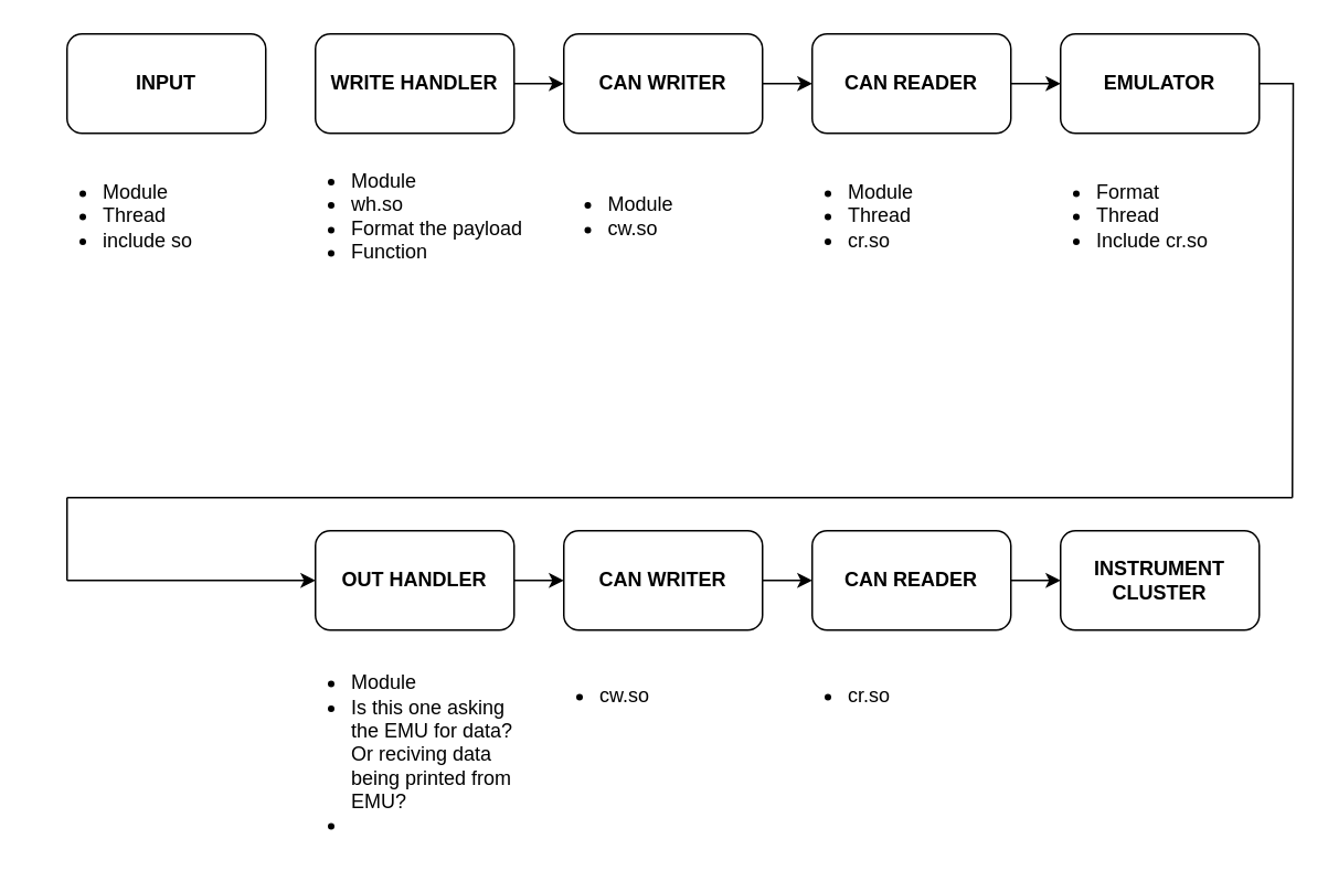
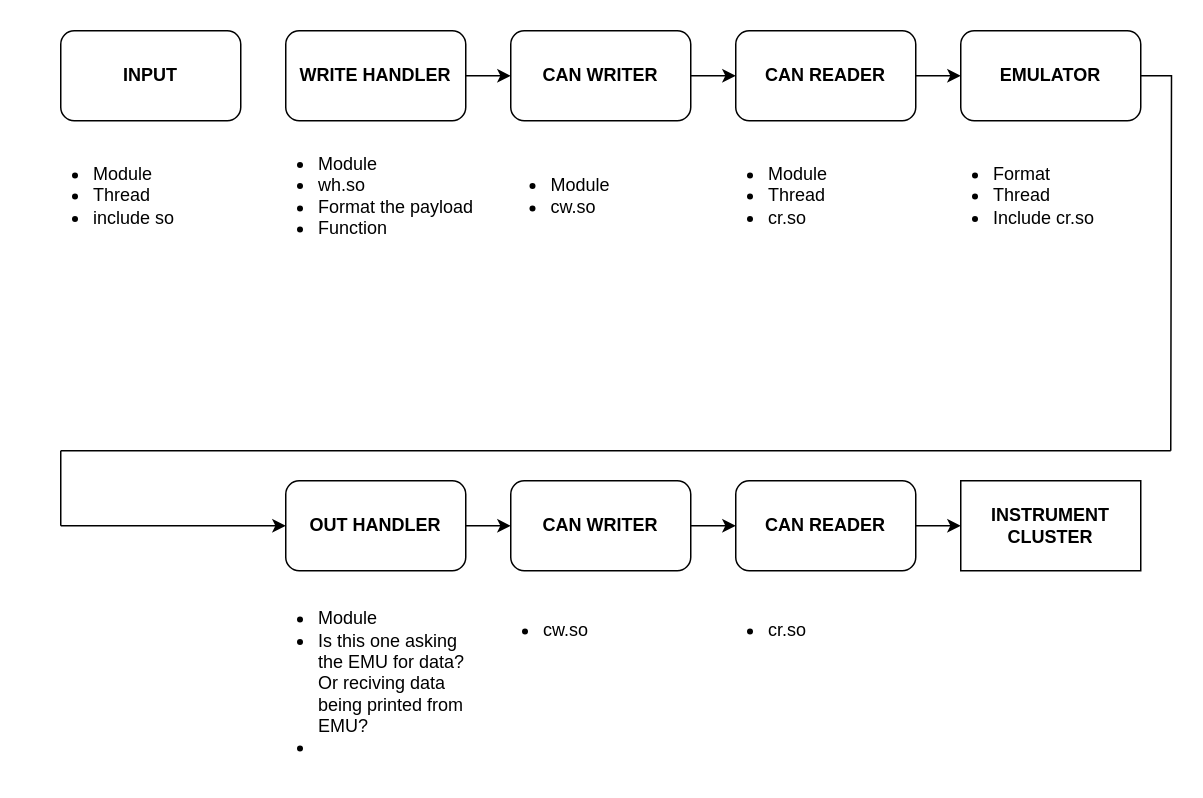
  <mxCell id="0" />
  <mxCell id="1" parent="0" />
  <mxCell id="2" style="edgeStyle=orthogonalEdgeStyle;rounded=0;orthogonalLoop=1;jettySize=auto;html=1;exitX=1;exitY=0.5;exitDx=0;exitDy=0;entryX=0;entryY=0.5;entryDx=0;entryDy=0;" parent="1" source="3" target="8" edge="1"><mxGeometry relative="1" as="geometry" /></mxCell>
  <mxCell id="3" value="&lt;b&gt;WRITE HANDLER&lt;br&gt;&lt;/b&gt;" style="rounded=1;whiteSpace=wrap;html=1;" parent="1" vertex="1"><mxGeometry x="190" y="20" width="120" height="60" as="geometry" /></mxCell>
  <mxCell id="4" value="&lt;ul&gt;&lt;li&gt;Module&lt;/li&gt;&lt;li&gt;Thread&lt;/li&gt;&lt;li&gt;include so&lt;/li&gt;&lt;/ul&gt;" style="text;html=1;strokeColor=none;fillColor=none;align=left;verticalAlign=middle;whiteSpace=wrap;rounded=0;" parent="1" vertex="1"><mxGeometry x="20" y="90" width="120" height="80" as="geometry" /></mxCell>
  <mxCell id="5" value="&lt;b&gt;INPUT&lt;br&gt;&lt;/b&gt;" style="rounded=1;whiteSpace=wrap;html=1;" parent="1" vertex="1"><mxGeometry x="40" y="20" width="120" height="60" as="geometry" /></mxCell>
  <mxCell id="6" value="&lt;ul&gt;&lt;li&gt;Module&lt;/li&gt;&lt;li&gt;wh.so&lt;/li&gt;&lt;li&gt;Format the payload&lt;/li&gt;&lt;li&gt;Function&amp;nbsp;&lt;/li&gt;&lt;/ul&gt;" style="text;html=1;strokeColor=none;fillColor=none;align=left;verticalAlign=middle;whiteSpace=wrap;rounded=0;" parent="1" vertex="1"><mxGeometry x="170" y="90" width="150" height="80" as="geometry" /></mxCell>
  <mxCell id="7" style="edgeStyle=orthogonalEdgeStyle;rounded=0;orthogonalLoop=1;jettySize=auto;html=1;exitX=1;exitY=0.5;exitDx=0;exitDy=0;entryX=0;entryY=0.5;entryDx=0;entryDy=0;" parent="1" source="8" target="12" edge="1"><mxGeometry relative="1" as="geometry" /></mxCell>
  <mxCell id="8" value="&lt;b&gt;CAN WRITER&lt;br&gt;&lt;/b&gt;" style="rounded=1;whiteSpace=wrap;html=1;" parent="1" vertex="1"><mxGeometry x="340" y="20" width="120" height="60" as="geometry" /></mxCell>
  <mxCell id="9" style="edgeStyle=orthogonalEdgeStyle;rounded=0;orthogonalLoop=1;jettySize=auto;html=1;exitX=1;exitY=0.5;exitDx=0;exitDy=0;endArrow=none;endFill=0;" parent="1" source="10" edge="1"><mxGeometry relative="1" as="geometry"><mxPoint x="780" y="300" as="targetPoint" /></mxGeometry></mxCell>
  <mxCell id="10" value="&lt;b&gt;EMULATOR&lt;br&gt;&lt;/b&gt;" style="rounded=1;whiteSpace=wrap;html=1;" parent="1" vertex="1"><mxGeometry x="640" y="20" width="120" height="60" as="geometry" /></mxCell>
  <mxCell id="11" style="edgeStyle=orthogonalEdgeStyle;rounded=0;orthogonalLoop=1;jettySize=auto;html=1;exitX=1;exitY=0.5;exitDx=0;exitDy=0;entryX=0;entryY=0.5;entryDx=0;entryDy=0;" parent="1" source="12" target="10" edge="1"><mxGeometry relative="1" as="geometry" /></mxCell>
  <mxCell id="12" value="&lt;b&gt;CAN READER&lt;br&gt;&lt;/b&gt;" style="rounded=1;whiteSpace=wrap;html=1;" parent="1" vertex="1"><mxGeometry x="490" y="20" width="120" height="60" as="geometry" /></mxCell>
  <mxCell id="13" style="edgeStyle=orthogonalEdgeStyle;rounded=0;orthogonalLoop=1;jettySize=auto;html=1;exitX=1;exitY=0.5;exitDx=0;exitDy=0;entryX=0;entryY=0.5;entryDx=0;entryDy=0;endArrow=classic;endFill=1;" parent="1" source="14" target="16" edge="1"><mxGeometry relative="1" as="geometry" /></mxCell>
  <mxCell id="14" value="&lt;b&gt;OUT HANDLER&lt;br&gt;&lt;/b&gt;" style="rounded=1;whiteSpace=wrap;html=1;" parent="1" vertex="1"><mxGeometry x="190" y="320" width="120" height="60" as="geometry" /></mxCell>
  <mxCell id="15" style="edgeStyle=orthogonalEdgeStyle;rounded=0;orthogonalLoop=1;jettySize=auto;html=1;exitX=1;exitY=0.5;exitDx=0;exitDy=0;entryX=0;entryY=0.5;entryDx=0;entryDy=0;endArrow=classic;endFill=1;" parent="1" source="16" target="18" edge="1"><mxGeometry relative="1" as="geometry" /></mxCell>
  <mxCell id="16" value="&lt;b&gt;CAN WRITER&lt;br&gt;&lt;/b&gt;" style="rounded=1;whiteSpace=wrap;html=1;" parent="1" vertex="1"><mxGeometry x="340" y="320" width="120" height="60" as="geometry" /></mxCell>
  <mxCell id="17" style="edgeStyle=orthogonalEdgeStyle;rounded=0;orthogonalLoop=1;jettySize=auto;html=1;exitX=1;exitY=0.5;exitDx=0;exitDy=0;entryX=0;entryY=0.5;entryDx=0;entryDy=0;endArrow=classic;endFill=1;" parent="1" source="18" target="22" edge="1"><mxGeometry relative="1" as="geometry" /></mxCell>
  <mxCell id="18" value="&lt;b&gt;CAN READER&lt;br&gt;&lt;/b&gt;" style="rounded=1;whiteSpace=wrap;html=1;" parent="1" vertex="1"><mxGeometry x="490" y="320" width="120" height="60" as="geometry" /></mxCell>
  <mxCell id="19" value="" style="endArrow=none;html=1;" parent="1" edge="1"><mxGeometry width="50" height="50" relative="1" as="geometry"><mxPoint x="40" y="300" as="sourcePoint" /><mxPoint x="780" y="300" as="targetPoint" /></mxGeometry></mxCell>
  <mxCell id="20" value="" style="endArrow=none;html=1;" parent="1" edge="1"><mxGeometry width="50" height="50" relative="1" as="geometry"><mxPoint x="40" y="350" as="sourcePoint" /><mxPoint x="40" y="300" as="targetPoint" /></mxGeometry></mxCell>
  <mxCell id="21" value="" style="endArrow=classic;html=1;entryX=0;entryY=0.5;entryDx=0;entryDy=0;" parent="1" target="14" edge="1"><mxGeometry width="50" height="50" relative="1" as="geometry"><mxPoint x="40" y="350" as="sourcePoint" /><mxPoint x="70" y="400" as="targetPoint" /></mxGeometry></mxCell>
- <mxCell id="22" value="&lt;b&gt;INSTRUMENT CLUSTER&lt;br&gt;&lt;/b&gt;" style="rounded=1;whiteSpace=wrap;html=1;" parent="1" vertex="1"><mxGeometry x="640" y="320" width="120" height="60" as="geometry" /></mxCell>
+ <mxCell id="22" value="&lt;b&gt;INSTRUMENT CLUSTER&lt;br&gt;&lt;/b&gt;" style="whiteSpace=wrap;html=1;rounded=0;" parent="1" vertex="1"><mxGeometry x="640" y="320" width="120" height="60" as="geometry" /></mxCell>
  <mxCell id="23" value="&lt;ul&gt;&lt;li&gt;Module&lt;/li&gt;&lt;li&gt;cw.so&lt;/li&gt;&lt;/ul&gt;" style="text;html=1;strokeColor=none;fillColor=none;align=left;verticalAlign=middle;whiteSpace=wrap;rounded=0;" parent="1" vertex="1"><mxGeometry x="325" y="90" width="150" height="80" as="geometry" /></mxCell>
  <mxCell id="24" value="&lt;ul&gt;&lt;li&gt;Module&lt;/li&gt;&lt;li&gt;Thread&lt;/li&gt;&lt;li&gt;cr.so&lt;/li&gt;&lt;/ul&gt;" style="text;html=1;strokeColor=none;fillColor=none;align=left;verticalAlign=middle;whiteSpace=wrap;rounded=0;" parent="1" vertex="1"><mxGeometry x="470" y="90" width="150" height="80" as="geometry" /></mxCell>
  <mxCell id="25" value="&lt;ul&gt;&lt;li&gt;Format&lt;/li&gt;&lt;li&gt;Thread&lt;/li&gt;&lt;li&gt;Include cr.so&lt;/li&gt;&lt;/ul&gt;" style="text;html=1;strokeColor=none;fillColor=none;align=left;verticalAlign=middle;whiteSpace=wrap;rounded=0;" parent="1" vertex="1"><mxGeometry x="620" y="90" width="150" height="80" as="geometry" /></mxCell>
  <mxCell id="26" value="&lt;ul&gt;&lt;li&gt;Module&lt;/li&gt;&lt;li&gt;Is this one asking the EMU for data? Or reciving data being printed from EMU?&lt;/li&gt;&lt;li&gt;&lt;br&gt;&lt;/li&gt;&lt;/ul&gt;" style="text;html=1;strokeColor=none;fillColor=none;align=left;verticalAlign=middle;whiteSpace=wrap;rounded=0;" parent="1" vertex="1"><mxGeometry x="170" y="400" width="150" height="110" as="geometry" /></mxCell>
  <mxCell id="27" value="&lt;ul&gt;&lt;li&gt;cw.so&lt;/li&gt;&lt;/ul&gt;" style="text;html=1;strokeColor=none;fillColor=none;align=left;verticalAlign=middle;whiteSpace=wrap;rounded=0;" parent="1" vertex="1"><mxGeometry x="320" y="380" width="150" height="80" as="geometry" /></mxCell>
  <mxCell id="28" value="&lt;ul&gt;&lt;li&gt;cr.so&lt;/li&gt;&lt;/ul&gt;" style="text;html=1;strokeColor=none;fillColor=none;align=left;verticalAlign=middle;whiteSpace=wrap;rounded=0;" parent="1" vertex="1"><mxGeometry x="470" y="380" width="150" height="80" as="geometry" /></mxCell>
